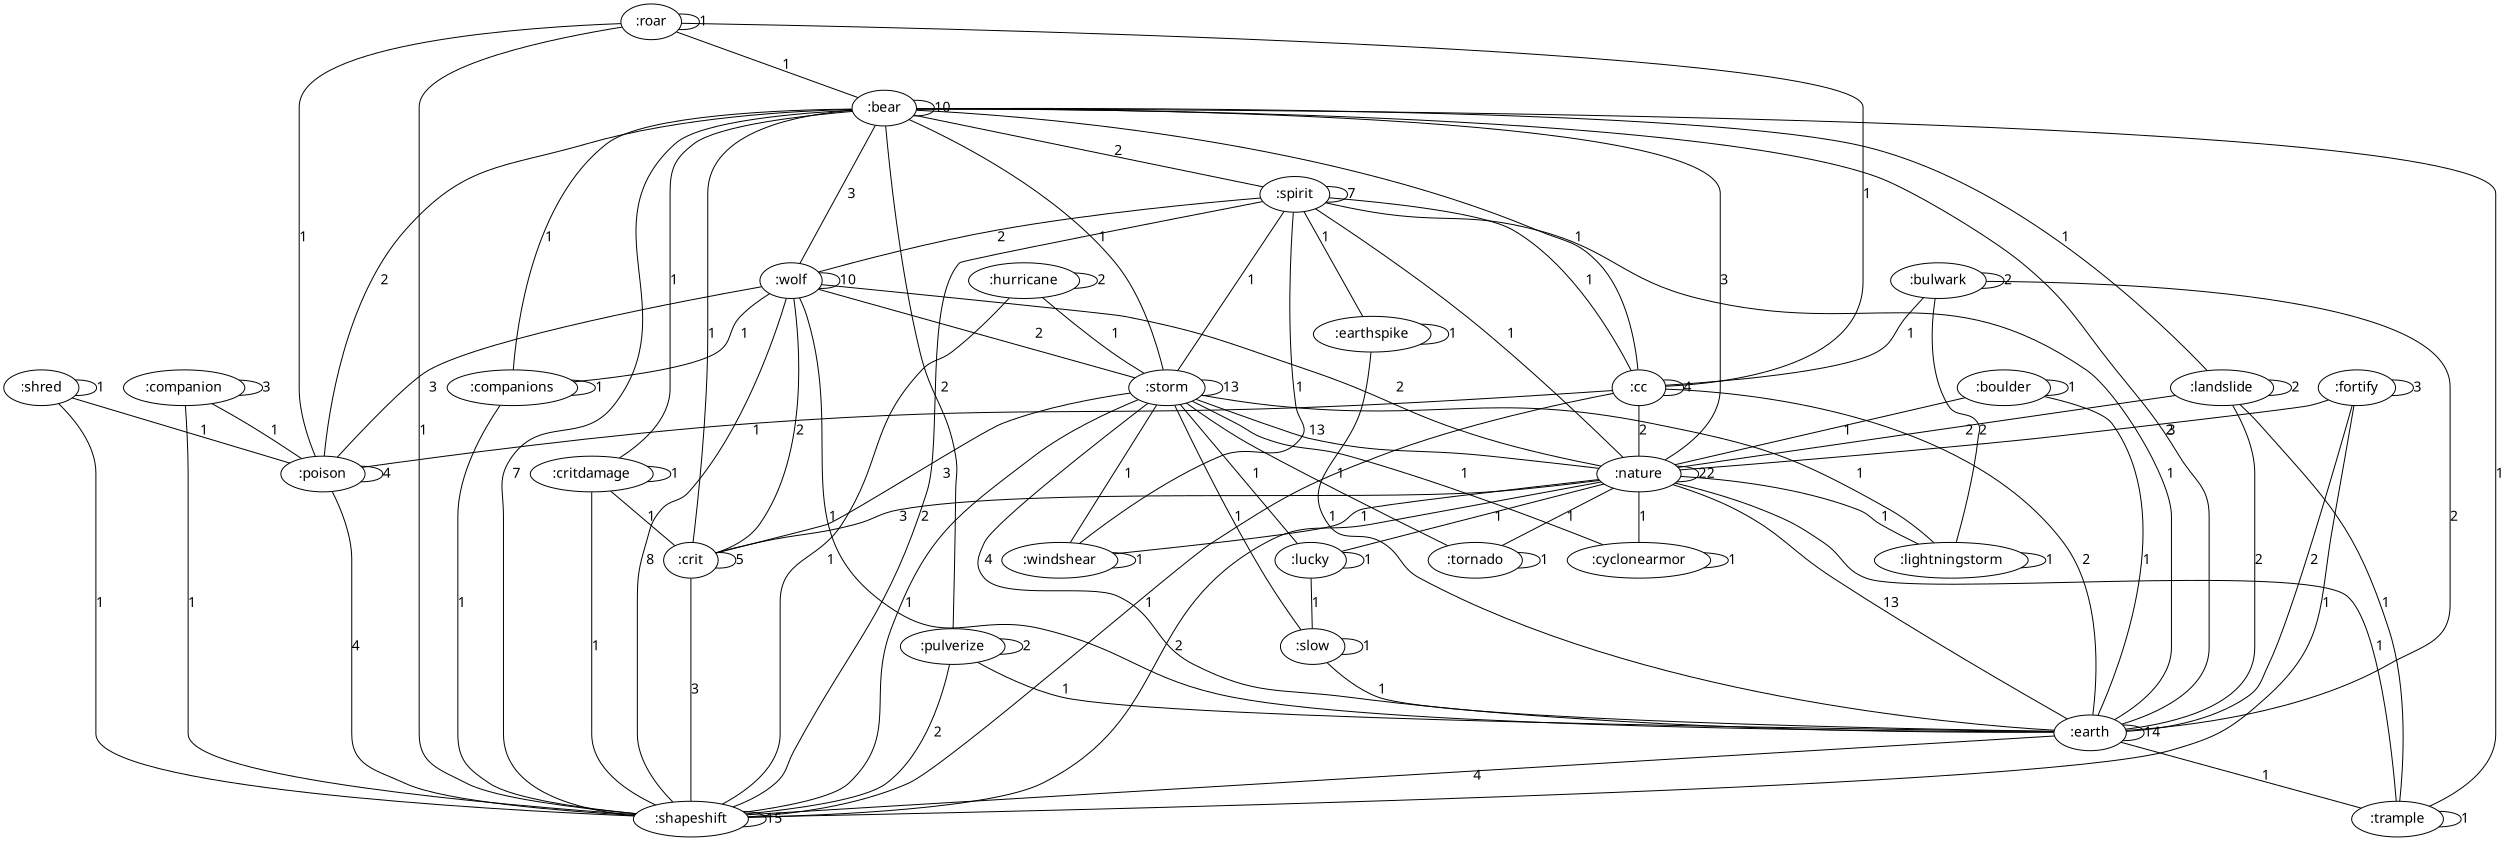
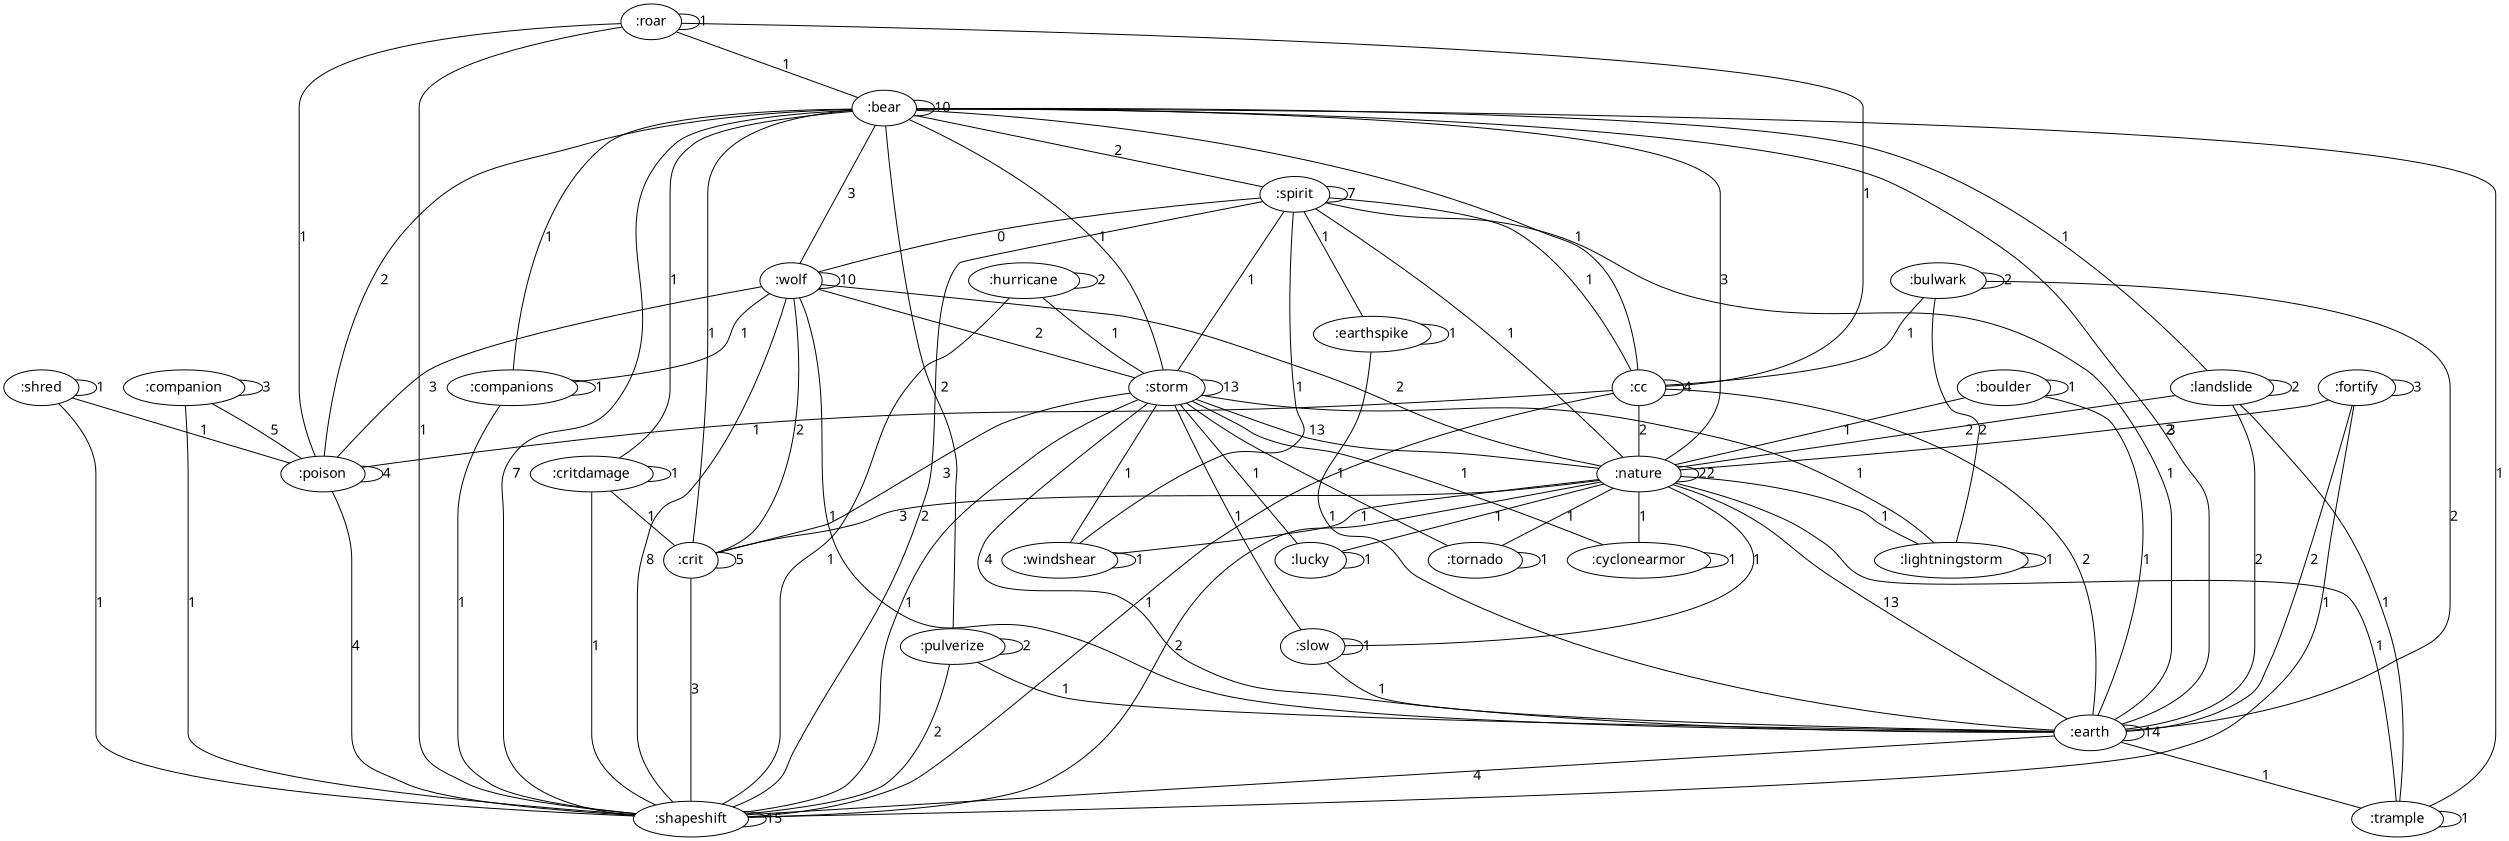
  graph {
    fontname="Noto Sans"
    node [fontname="Noto Sans"]
    edge [fontname="Noto Sans"]
    ":hurricane"
    ":storm"
    ":shapeshift"
    ":nature"
    ":earth"
    ":crit"
    ":trample"
    ":windshear"
    ":cyclonearmor"
    ":slow"
    ":lightningstorm"
    ":tornado"
    ":lucky"
    ":fortify"
    ":shred"
    ":poison"
    ":wolf"
    ":companions"
    ":roar"
    ":bear"
    ":cc"
    ":spirit"
    ":pulverize"
    ":landslide"
    ":critdamage"
    ":earthspike"
    ":bulwark"
    ":companion"
    ":boulder"
    ":hurricane" -- ":hurricane" [label=2]
    ":hurricane" -- ":storm" [label=1]
    ":hurricane" -- ":shapeshift" [label=1]
    ":storm" -- ":storm" [label=13]
    ":storm" -- ":shapeshift" [label=1]
    ":storm" -- ":nature" [label=13]
    ":storm" -- ":earth" [label=4]
    ":storm" -- ":crit" [label=3]
    ":storm" -- ":windshear" [label=1]
    ":storm" -- ":cyclonearmor" [label=1]
    ":storm" -- ":slow" [label=1]
    ":storm" -- ":lightningstorm" [label=1]
    ":storm" -- ":tornado" [label=1]
    ":storm" -- ":lucky" [label=1]
    ":shapeshift" -- ":shapeshift" [label=15]
    ":nature" -- ":shapeshift" [label=2]
    ":nature" -- ":nature" [label=22]
    ":nature" -- ":earth" [label=13]
    ":nature" -- ":crit" [label=3]
    ":nature" -- ":trample" [label=1]
    ":nature" -- ":windshear" [label=1]
    ":nature" -- ":cyclonearmor" [label=1]
-   ":lucky" -- ":slow" [label=1]
+   ":nature" -- ":slow" [label=1]
    ":nature" -- ":lightningstorm" [label=1]
    ":nature" -- ":tornado" [label=1]
    ":nature" -- ":lucky" [label=1]
    ":earth" -- ":shapeshift" [label=4]
    ":earth" -- ":earth" [label=14]
    ":earth" -- ":trample" [label=1]
    ":crit" -- ":shapeshift" [label=3]
    ":crit" -- ":crit" [label=5]
    ":trample" -- ":trample" [label=1]
    ":windshear" -- ":windshear" [label=1]
    ":cyclonearmor" -- ":cyclonearmor" [label=1]
    ":slow" -- ":earth" [label=1]
    ":slow" -- ":slow" [label=1]
    ":lightningstorm" -- ":lightningstorm" [label=1]
    ":tornado" -- ":tornado" [label=1]
    ":lucky" -- ":lucky" [label=1]
    ":fortify" -- ":shapeshift" [label=1]
    ":fortify" -- ":nature" [label=2]
    ":fortify" -- ":earth" [label=2]
    ":fortify" -- ":fortify" [label=3]
    ":shred" -- ":shapeshift" [label=1]
    ":shred" -- ":shred" [label=1]
    ":shred" -- ":poison" [label=1]
    ":poison" -- ":shapeshift" [label=4]
    ":poison" -- ":poison" [label=4]
    ":wolf" -- ":storm" [label=2]
    ":wolf" -- ":shapeshift" [label=8]
    ":wolf" -- ":nature" [label=2]
    ":wolf" -- ":earth" [label=1]
    ":wolf" -- ":crit" [label=2]
    ":wolf" -- ":poison" [label=3]
    ":wolf" -- ":wolf" [label=10]
    ":wolf" -- ":companions" [label=1]
    ":companions" -- ":shapeshift" [label=1]
    ":companions" -- ":companions" [label=1]
    ":roar" -- ":shapeshift" [label=1]
    ":roar" -- ":poison" [label=1]
    ":roar" -- ":roar" [label=1]
    ":roar" -- ":bear" [label=1]
    ":roar" -- ":cc" [label=1]
    ":bear" -- ":storm" [label=1]
    ":bear" -- ":shapeshift" [label=7]
    ":bear" -- ":nature" [label=3]
    ":bear" -- ":earth" [label=3]
    ":bear" -- ":crit" [label=1]
    ":bear" -- ":trample" [label=1]
    ":bear" -- ":poison" [label=2]
    ":bear" -- ":wolf" [label=3]
    ":bear" -- ":companions" [label=1]
    ":bear" -- ":bear" [label=10]
    ":bear" -- ":cc" [label=1]
    ":bear" -- ":spirit" [label=2]
    ":bear" -- ":pulverize" [label=2]
    ":bear" -- ":landslide" [label=1]
    ":bear" -- ":critdamage" [label=1]
    ":cc" -- ":shapeshift" [label=1]
    ":cc" -- ":nature" [label=2]
    ":cc" -- ":earth" [label=2]
    ":cc" -- ":poison" [label=1]
    ":cc" -- ":cc" [label=4]
    ":spirit" -- ":storm" [label=1]
    ":spirit" -- ":shapeshift" [label=2]
    ":spirit" -- ":nature" [label=1]
    ":spirit" -- ":earth" [label=1]
    ":spirit" -- ":windshear" [label=1]
-   ":spirit" -- ":wolf" [label=2]
+   ":spirit" -- ":wolf" [label=0]
    ":spirit" -- ":cc" [label=1]
    ":spirit" -- ":spirit" [label=7]
    ":spirit" -- ":earthspike" [label=1]
    ":pulverize" -- ":shapeshift" [label=2]
    ":pulverize" -- ":earth" [label=1]
    ":pulverize" -- ":pulverize" [label=2]
    ":landslide" -- ":nature" [label=2]
    ":landslide" -- ":earth" [label=2]
    ":landslide" -- ":trample" [label=1]
    ":landslide" -- ":landslide" [label=2]
    ":critdamage" -- ":shapeshift" [label=1]
    ":critdamage" -- ":crit" [label=1]
    ":critdamage" -- ":critdamage" [label=1]
    ":earthspike" -- ":earth" [label=1]
    ":earthspike" -- ":earthspike" [label=1]
    ":bulwark" -- ":earth" [label=2]
    ":bulwark" -- ":lightningstorm" [label=2]
    ":bulwark" -- ":cc" [label=1]
    ":bulwark" -- ":bulwark" [label=2]
    ":companion" -- ":shapeshift" [label=1]
-   ":companion" -- ":poison" [label=1]
+   ":companion" -- ":poison" [label=5]
    ":companion" -- ":companion" [label=3]
    ":boulder" -- ":nature" [label=1]
    ":boulder" -- ":earth" [label=1]
    ":boulder" -- ":boulder" [label=1]
  }
